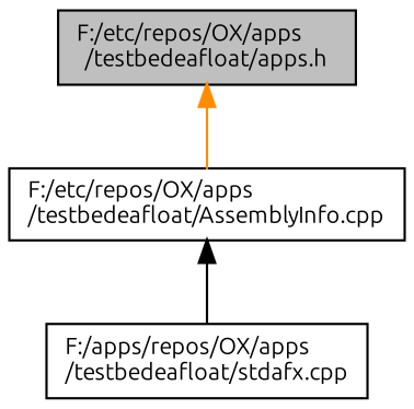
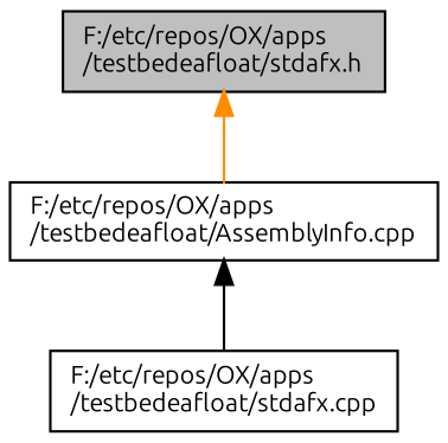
  digraph {
    fontname=Ubuntu
    node [color=black fillcolor=white fontname=Ubuntu fontsize=10 shape=record style=filled]
    edge [dir=back fontname=Ubuntu fontsize=10 labelfontname=Helvetica labelfontsize=10 style=solid]
-   n1 [fillcolor=grey75 fontcolor=black height=0.2 label="F:/etc/repos/OX/apps\l/testbedeafloat/apps.h" width=0.4]
+   n1 [fillcolor=grey75 fontcolor=black height=0.2 label="F:/etc/repos/OX/apps\l/testbedeafloat/stdafx.h" width=0.4]
    n2 [height=0.2 label="F:/etc/repos/OX/apps\l/testbedeafloat/AssemblyInfo.cpp" width=0.4]
-   n3 [height=0.2 label="F:/apps/repos/OX/apps\l/testbedeafloat/stdafx.cpp" width=0.4]
+   n3 [height=0.2 label="F:/etc/repos/OX/apps\l/testbedeafloat/stdafx.cpp" width=0.4]
    n1 -> n2 [color=darkorange]
    n2 -> n3 [color=black]
  }
